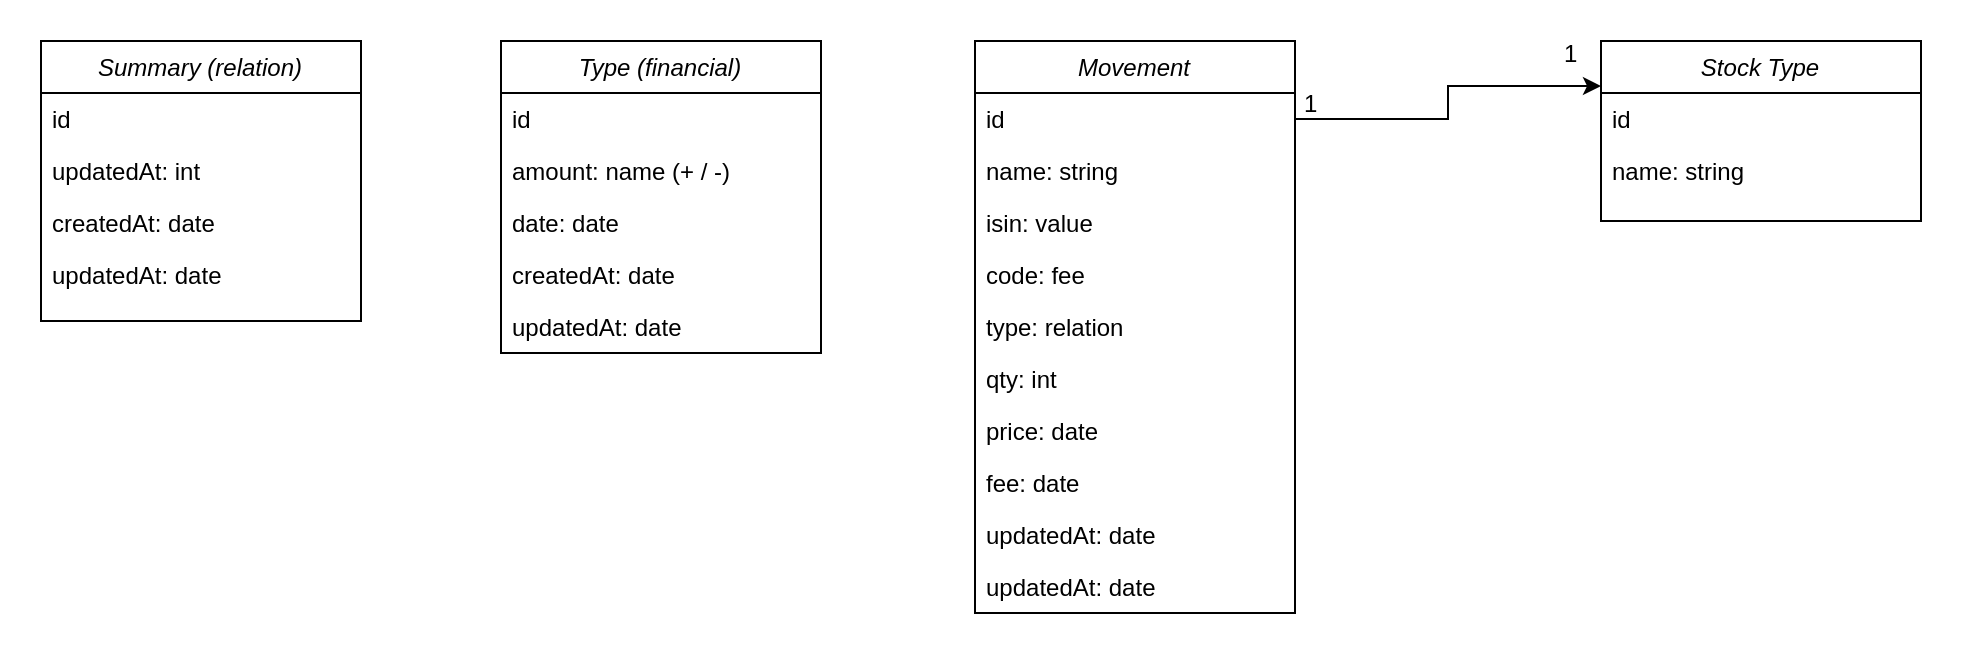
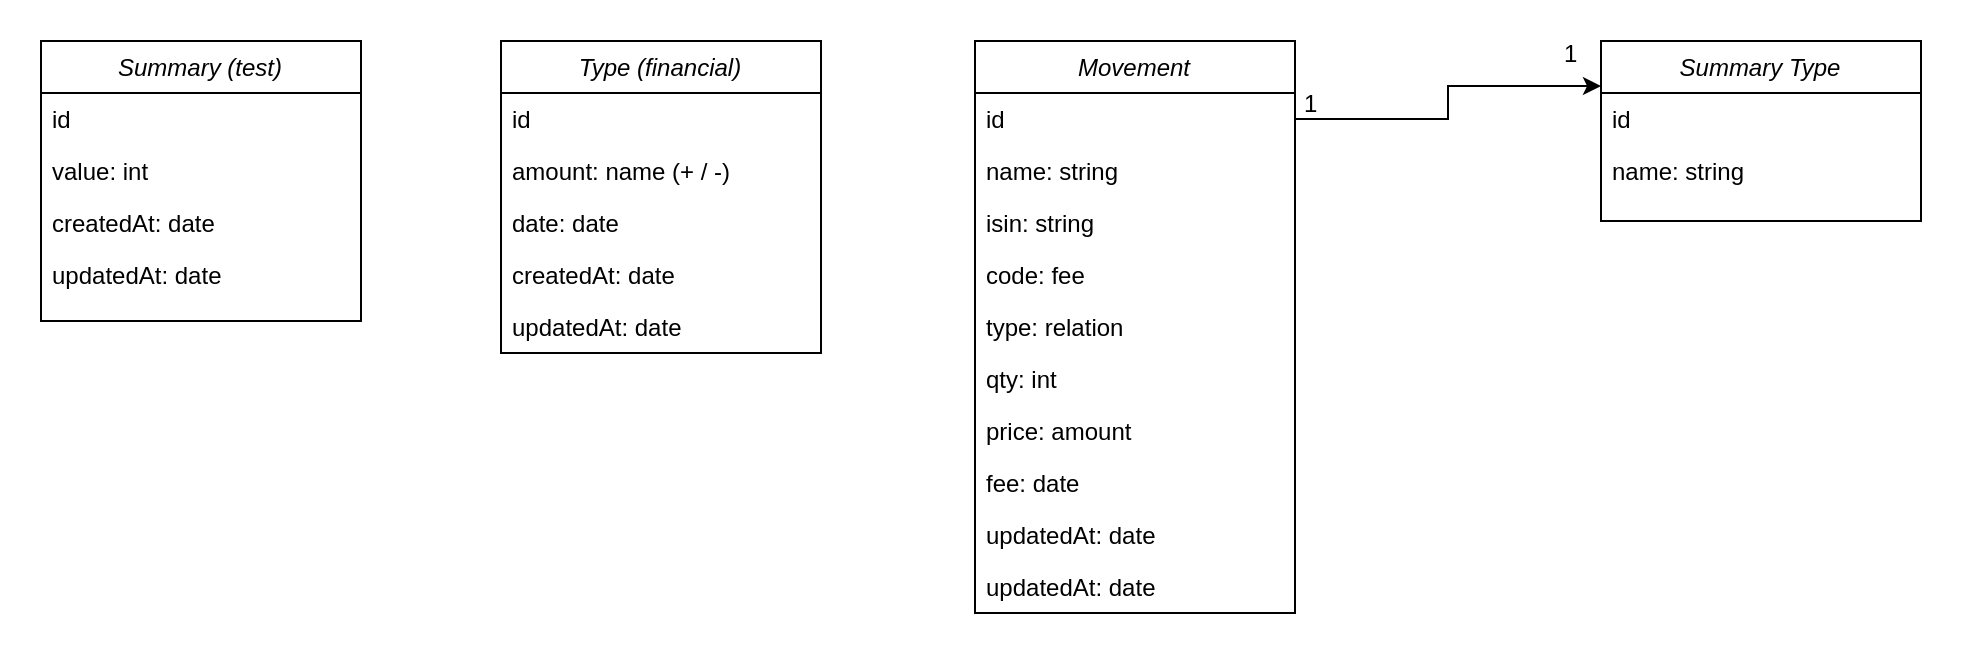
  <mxCell id="0" />
  <mxCell id="1" parent="0" />
- <mxCell id="2" value="Summary (relation)" style="swimlane;fontStyle=2;align=center;verticalAlign=top;childLayout=stackLayout;horizontal=1;startSize=26;horizontalStack=0;resizeParent=1;resizeLast=0;collapsible=1;marginBottom=0;rounded=0;shadow=0;strokeWidth=1;" parent="1" vertex="1"><mxGeometry x="20" y="20" width="160" height="140" as="geometry"><mxRectangle x="230" y="140" width="160" height="26" as="alternateBounds" /></mxGeometry></mxCell>
+ <mxCell id="2" value="Summary (test)" style="swimlane;fontStyle=2;align=center;verticalAlign=top;childLayout=stackLayout;horizontal=1;startSize=26;horizontalStack=0;resizeParent=1;resizeLast=0;collapsible=1;marginBottom=0;rounded=0;shadow=0;strokeWidth=1;" parent="1" vertex="1"><mxGeometry x="20" y="20" width="160" height="140" as="geometry"><mxRectangle x="230" y="140" width="160" height="26" as="alternateBounds" /></mxGeometry></mxCell>
  <mxCell id="3" value="id" style="text;align=left;verticalAlign=top;spacingLeft=4;spacingRight=4;overflow=hidden;rotatable=0;points=[[0,0.5],[1,0.5]];portConstraint=eastwest;" parent="2" vertex="1"><mxGeometry y="26" width="160" height="26" as="geometry" /></mxCell>
- <mxCell id="4" value="updatedAt: int" style="text;align=left;verticalAlign=top;spacingLeft=4;spacingRight=4;overflow=hidden;rotatable=0;points=[[0,0.5],[1,0.5]];portConstraint=eastwest;rounded=0;shadow=0;html=0;" parent="2" vertex="1"><mxGeometry y="52" width="160" height="26" as="geometry" /></mxCell>
+ <mxCell id="4" value="value: int" style="text;align=left;verticalAlign=top;spacingLeft=4;spacingRight=4;overflow=hidden;rotatable=0;points=[[0,0.5],[1,0.5]];portConstraint=eastwest;rounded=0;shadow=0;html=0;" parent="2" vertex="1"><mxGeometry y="52" width="160" height="26" as="geometry" /></mxCell>
  <mxCell id="5" value="createdAt: date" style="text;align=left;verticalAlign=top;spacingLeft=4;spacingRight=4;overflow=hidden;rotatable=0;points=[[0,0.5],[1,0.5]];portConstraint=eastwest;rounded=0;shadow=0;html=0;" parent="2" vertex="1"><mxGeometry y="78" width="160" height="26" as="geometry" /></mxCell>
  <mxCell id="6" value="updatedAt: date" style="text;align=left;verticalAlign=top;spacingLeft=4;spacingRight=4;overflow=hidden;rotatable=0;points=[[0,0.5],[1,0.5]];portConstraint=eastwest;rounded=0;shadow=0;html=0;" parent="2" vertex="1"><mxGeometry y="104" width="160" height="26" as="geometry" /></mxCell>
  <mxCell id="7" value="Type (financial)" style="swimlane;fontStyle=2;align=center;verticalAlign=top;childLayout=stackLayout;horizontal=1;startSize=26;horizontalStack=0;resizeParent=1;resizeLast=0;collapsible=1;marginBottom=0;rounded=0;shadow=0;strokeWidth=1;" parent="1" vertex="1"><mxGeometry x="250" y="20" width="160" height="156" as="geometry"><mxRectangle x="230" y="140" width="160" height="26" as="alternateBounds" /></mxGeometry></mxCell>
  <mxCell id="8" value="id" style="text;align=left;verticalAlign=top;spacingLeft=4;spacingRight=4;overflow=hidden;rotatable=0;points=[[0,0.5],[1,0.5]];portConstraint=eastwest;" parent="7" vertex="1"><mxGeometry y="26" width="160" height="26" as="geometry" /></mxCell>
  <mxCell id="9" value="amount: name (+ / -)" style="text;align=left;verticalAlign=top;spacingLeft=4;spacingRight=4;overflow=hidden;rotatable=0;points=[[0,0.5],[1,0.5]];portConstraint=eastwest;rounded=0;shadow=0;html=0;" parent="7" vertex="1"><mxGeometry y="52" width="160" height="26" as="geometry" /></mxCell>
  <mxCell id="10" value="date: date" style="text;align=left;verticalAlign=top;spacingLeft=4;spacingRight=4;overflow=hidden;rotatable=0;points=[[0,0.5],[1,0.5]];portConstraint=eastwest;rounded=0;shadow=0;html=0;" parent="7" vertex="1"><mxGeometry y="78" width="160" height="26" as="geometry" /></mxCell>
  <mxCell id="11" value="createdAt: date" style="text;align=left;verticalAlign=top;spacingLeft=4;spacingRight=4;overflow=hidden;rotatable=0;points=[[0,0.5],[1,0.5]];portConstraint=eastwest;rounded=0;shadow=0;html=0;" parent="7" vertex="1"><mxGeometry y="104" width="160" height="26" as="geometry" /></mxCell>
  <mxCell id="12" value="updatedAt: date" style="text;align=left;verticalAlign=top;spacingLeft=4;spacingRight=4;overflow=hidden;rotatable=0;points=[[0,0.5],[1,0.5]];portConstraint=eastwest;rounded=0;shadow=0;html=0;" parent="7" vertex="1"><mxGeometry y="130" width="160" height="26" as="geometry" /></mxCell>
  <mxCell id="13" value="Movement" style="swimlane;fontStyle=2;align=center;verticalAlign=top;childLayout=stackLayout;horizontal=1;startSize=26;horizontalStack=0;resizeParent=1;resizeLast=0;collapsible=1;marginBottom=0;rounded=0;shadow=0;strokeWidth=1;" parent="1" vertex="1"><mxGeometry x="487" y="20" width="160" height="286" as="geometry"><mxRectangle x="230" y="140" width="160" height="26" as="alternateBounds" /></mxGeometry></mxCell>
  <mxCell id="14" value="id" style="text;align=left;verticalAlign=top;spacingLeft=4;spacingRight=4;overflow=hidden;rotatable=0;points=[[0,0.5],[1,0.5]];portConstraint=eastwest;" parent="13" vertex="1"><mxGeometry y="26" width="160" height="26" as="geometry" /></mxCell>
  <mxCell id="15" value="name: string" style="text;align=left;verticalAlign=top;spacingLeft=4;spacingRight=4;overflow=hidden;rotatable=0;points=[[0,0.5],[1,0.5]];portConstraint=eastwest;rounded=0;shadow=0;html=0;" parent="13" vertex="1"><mxGeometry y="52" width="160" height="26" as="geometry" /></mxCell>
- <mxCell id="16" value="isin: value" style="text;align=left;verticalAlign=top;spacingLeft=4;spacingRight=4;overflow=hidden;rotatable=0;points=[[0,0.5],[1,0.5]];portConstraint=eastwest;rounded=0;shadow=0;html=0;" parent="13" vertex="1"><mxGeometry y="78" width="160" height="26" as="geometry" /></mxCell>
+ <mxCell id="16" value="isin: string" style="text;align=left;verticalAlign=top;spacingLeft=4;spacingRight=4;overflow=hidden;rotatable=0;points=[[0,0.5],[1,0.5]];portConstraint=eastwest;rounded=0;shadow=0;html=0;" parent="13" vertex="1"><mxGeometry y="78" width="160" height="26" as="geometry" /></mxCell>
  <mxCell id="17" value="code: fee" style="text;align=left;verticalAlign=top;spacingLeft=4;spacingRight=4;overflow=hidden;rotatable=0;points=[[0,0.5],[1,0.5]];portConstraint=eastwest;rounded=0;shadow=0;html=0;" parent="13" vertex="1"><mxGeometry y="104" width="160" height="26" as="geometry" /></mxCell>
  <mxCell id="18" value="type: relation" style="text;align=left;verticalAlign=top;spacingLeft=4;spacingRight=4;overflow=hidden;rotatable=0;points=[[0,0.5],[1,0.5]];portConstraint=eastwest;rounded=0;shadow=0;html=0;" parent="13" vertex="1"><mxGeometry y="130" width="160" height="26" as="geometry" /></mxCell>
  <mxCell id="19" value="qty: int" style="text;align=left;verticalAlign=top;spacingLeft=4;spacingRight=4;overflow=hidden;rotatable=0;points=[[0,0.5],[1,0.5]];portConstraint=eastwest;rounded=0;shadow=0;html=0;" parent="13" vertex="1"><mxGeometry y="156" width="160" height="26" as="geometry" /></mxCell>
- <mxCell id="20" value="price: date" style="text;align=left;verticalAlign=top;spacingLeft=4;spacingRight=4;overflow=hidden;rotatable=0;points=[[0,0.5],[1,0.5]];portConstraint=eastwest;rounded=0;shadow=0;html=0;" parent="13" vertex="1"><mxGeometry y="182" width="160" height="26" as="geometry" /></mxCell>
+ <mxCell id="20" value="price: amount" style="text;align=left;verticalAlign=top;spacingLeft=4;spacingRight=4;overflow=hidden;rotatable=0;points=[[0,0.5],[1,0.5]];portConstraint=eastwest;rounded=0;shadow=0;html=0;" parent="13" vertex="1"><mxGeometry y="182" width="160" height="26" as="geometry" /></mxCell>
  <mxCell id="21" value="fee: date" style="text;align=left;verticalAlign=top;spacingLeft=4;spacingRight=4;overflow=hidden;rotatable=0;points=[[0,0.5],[1,0.5]];portConstraint=eastwest;rounded=0;shadow=0;html=0;" parent="13" vertex="1"><mxGeometry y="208" width="160" height="26" as="geometry" /></mxCell>
  <mxCell id="22" value="updatedAt: date" style="text;align=left;verticalAlign=top;spacingLeft=4;spacingRight=4;overflow=hidden;rotatable=0;points=[[0,0.5],[1,0.5]];portConstraint=eastwest;rounded=0;shadow=0;html=0;" parent="13" vertex="1"><mxGeometry y="234" width="160" height="26" as="geometry" /></mxCell>
  <mxCell id="23" value="updatedAt: date" style="text;align=left;verticalAlign=top;spacingLeft=4;spacingRight=4;overflow=hidden;rotatable=0;points=[[0,0.5],[1,0.5]];portConstraint=eastwest;rounded=0;shadow=0;html=0;" parent="13" vertex="1"><mxGeometry y="260" width="160" height="26" as="geometry" /></mxCell>
- <mxCell id="24" value="Stock Type" style="swimlane;fontStyle=2;align=center;verticalAlign=top;childLayout=stackLayout;horizontal=1;startSize=26;horizontalStack=0;resizeParent=1;resizeLast=0;collapsible=1;marginBottom=0;rounded=0;shadow=0;strokeWidth=1;" parent="1" vertex="1"><mxGeometry x="800" y="20" width="160" height="90" as="geometry"><mxRectangle x="230" y="140" width="160" height="26" as="alternateBounds" /></mxGeometry></mxCell>
+ <mxCell id="24" value="Summary Type" style="swimlane;fontStyle=2;align=center;verticalAlign=top;childLayout=stackLayout;horizontal=1;startSize=26;horizontalStack=0;resizeParent=1;resizeLast=0;collapsible=1;marginBottom=0;rounded=0;shadow=0;strokeWidth=1;" parent="1" vertex="1"><mxGeometry x="800" y="20" width="160" height="90" as="geometry"><mxRectangle x="230" y="140" width="160" height="26" as="alternateBounds" /></mxGeometry></mxCell>
  <mxCell id="25" value="id" style="text;align=left;verticalAlign=top;spacingLeft=4;spacingRight=4;overflow=hidden;rotatable=0;points=[[0,0.5],[1,0.5]];portConstraint=eastwest;" parent="24" vertex="1"><mxGeometry y="26" width="160" height="26" as="geometry" /></mxCell>
  <mxCell id="26" value="name: string" style="text;align=left;verticalAlign=top;spacingLeft=4;spacingRight=4;overflow=hidden;rotatable=0;points=[[0,0.5],[1,0.5]];portConstraint=eastwest;rounded=0;shadow=0;html=0;" parent="24" vertex="1"><mxGeometry y="52" width="160" height="26" as="geometry" /></mxCell>
  <mxCell id="27" style="edgeStyle=orthogonalEdgeStyle;rounded=0;orthogonalLoop=1;jettySize=auto;html=1;exitX=1;exitY=0.5;exitDx=0;exitDy=0;entryX=0;entryY=0.25;entryDx=0;entryDy=0;" parent="1" source="14" target="24" edge="1"><mxGeometry relative="1" as="geometry"><mxPoint x="750" y="59" as="targetPoint" /></mxGeometry></mxCell>
  <mxCell id="28" value="1" style="resizable=0;align=left;verticalAlign=bottom;labelBackgroundColor=none;fontSize=12;" parent="1" connectable="0" vertex="1"><mxGeometry x="650" y="60" as="geometry" /></mxCell>
  <mxCell id="29" value="1" style="resizable=0;align=left;verticalAlign=bottom;labelBackgroundColor=none;fontSize=12;" parent="1" connectable="0" vertex="1"><mxGeometry x="780" y="35" as="geometry" /></mxCell>
